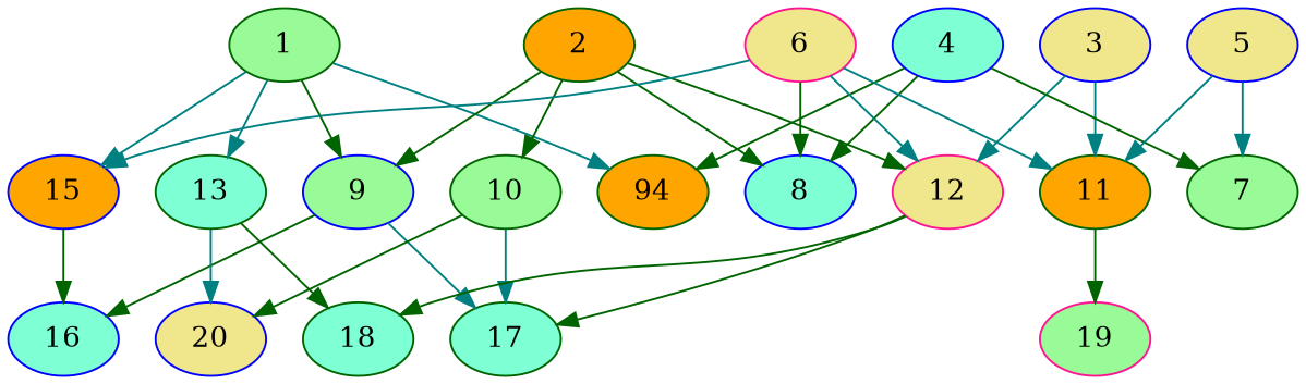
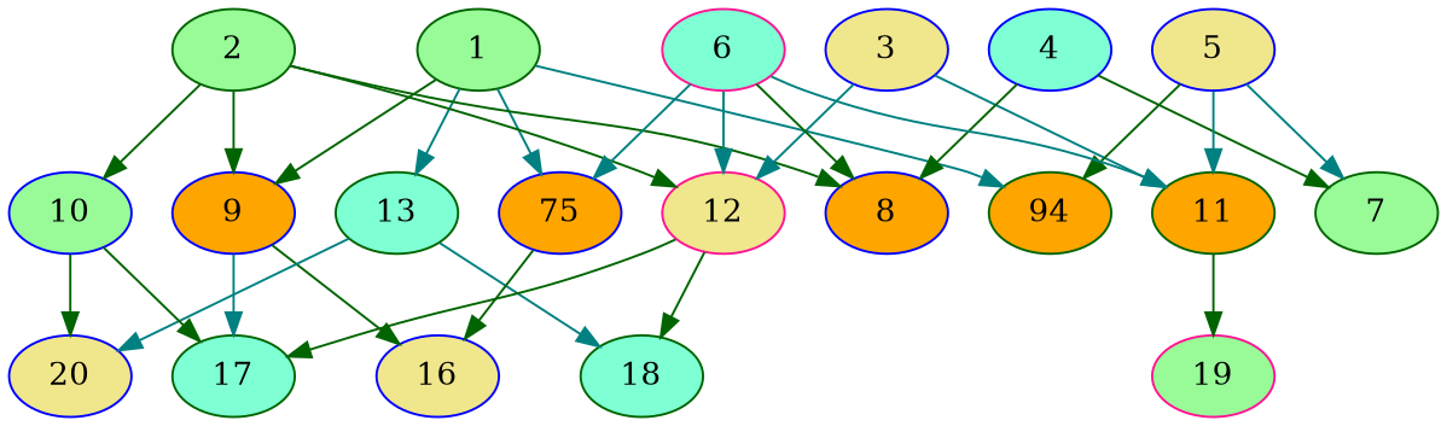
  digraph {
    node [alpha=0.19 color=blue fillcolor=palegreen style=filled]
    edge [color=darkgreen]
    1 [alpha=0.08 color=darkgreen expect_size=9838592]
-   9 [expect_size=20061184]
+   9 [expect_size=20061184 fillcolor=orange]
    13 [alpha=0.07 color=darkgreen expect_size=12228608 fillcolor=aquamarine]
    n4 [alpha=0.04 color=darkgreen expect_size=31812608 fillcolor=orange label=94]
-   15 [alpha=0.04 expect_size=30412800 fillcolor=orange]
-   16 [alpha=0.08 expect_size=8229888 fillcolor=aquamarine]
+   15 [alpha=0.04 expect_size=30412800 fillcolor=orange label=75]
+   16 [alpha=0.08 expect_size=8229888 fillcolor=khaki]
    17 [alpha=0.05 color=darkgreen expect_size=21237760 fillcolor=aquamarine]
    20 [alpha=0.12 expect_size=15106048 fillcolor=khaki]
    18 [alpha=0.13 color=darkgreen expect_size=17908736 fillcolor=aquamarine]
-   2 [alpha=0.01 color=darkgreen expect_size=40143872 fillcolor=orange]
-   8 [expect_size=25066496 fillcolor=aquamarine]
-   10 [alpha=0.12 color=darkgreen expect_size=18434048]
+   2 [alpha=0.01 color=darkgreen expect_size=40143872]
+   8 [expect_size=25066496 fillcolor=orange]
+   10 [alpha=0.12 expect_size=18434048]
    12 [alpha=0.05 color=deeppink expect_size=10312704 fillcolor=khaki]
    3 [alpha=0.08 expect_size=8370176 fillcolor=khaki]
    11 [alpha=0.16 color=darkgreen expect_size=37718016 fillcolor=orange]
    19 [alpha=0.10 color=deeppink expect_size=16307200]
    4 [expect_size=41128960 fillcolor=aquamarine]
    7 [color=darkgreen expect_size=21055488]
    5 [alpha=0.11 expect_size=15526912 fillcolor=khaki]
-   6 [alpha=0.06 color=deeppink expect_size=31100928 fillcolor=khaki]
+   6 [alpha=0.06 color=deeppink expect_size=31100928 fillcolor=aquamarine]
    1 -> 9
    1 -> 13 [color=teal]
    1 -> n4 [color=teal]
    1 -> 15 [color=teal]
    9 -> 16
    9 -> 17 [color=teal]
    13 -> 20 [color=teal]
-   13 -> 18
+   13 -> 18 [color=teal]
    15 -> 16
    2 -> 9
    2 -> 8
    2 -> 10
    2 -> 12
-   10 -> 17 [color=teal]
+   10 -> 17
    10 -> 20
    12 -> 17
    12 -> 18
    3 -> 12 [color=teal]
    3 -> 11 [color=teal]
    11 -> 19
    4 -> 8
    4 -> 7
-   4 -> n4
+   5 -> n4
    5 -> 11 [color=teal]
    5 -> 7 [color=teal]
    6 -> 15 [color=teal]
    6 -> 8
    6 -> 12 [color=teal]
    6 -> 11 [color=teal]
  }
